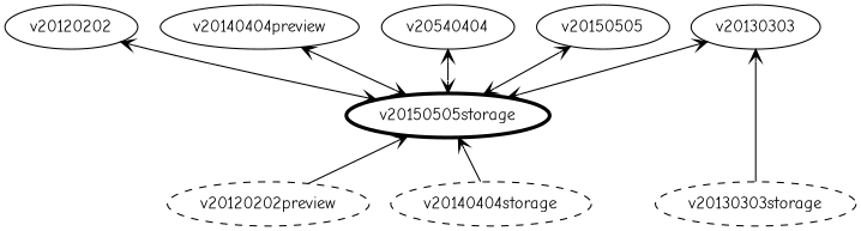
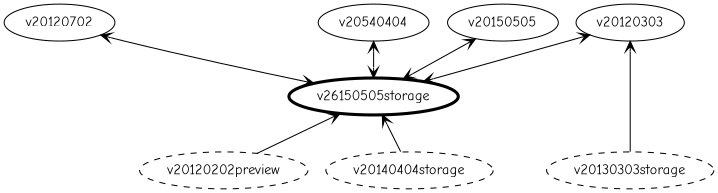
  graph {
    fontname="Comic Neue"
    node [fontname="Comic Neue" group=api shape=ellipse]
    edge [arrowhead=vee arrowtail=vee dir=both fontname="Comic Neue"]
    n1 [group=storage label=v20120202preview penwidth=1 rankType=min style=dashed]
    v20130303storage [group=storage penwidth=1 rankType=min style=dashed]
    v20140404storage [group=storage penwidth=1 rankType=min style=dashed]
-   v20120202
-   v20130303
-   v20140404preview
+   v20120202 [label=v20120702]
+   v20130303 [label=v20120303]
    n7 [label=v20540404]
    v20150505
-   v20150505storage [penwidth=3 group=""]
+   v20150505storage [penwidth=3 label=v26150505storage group=""]
    subgraph sub_1 {
      label="Storage Versions"
      labelloc=b
      rank=same
      n1
      v20130303storage
      v20140404storage
    }
    subgraph sub_2 {
      label="API Versions"
      labelloc=t
      rank=same
      v20120202
      v20130303
-     v20140404preview
      n7
      v20150505
    }
    v20120202 -- v20150505storage
    v20130303 -- v20130303storage [dir=back]
    v20130303 -- v20150505storage
-   v20140404preview -- v20150505storage
    n7 -- v20150505storage
    v20150505 -- v20150505storage
    v20150505storage -- n1 [dir=back]
    v20150505storage -- v20140404storage [dir=back]
  }
